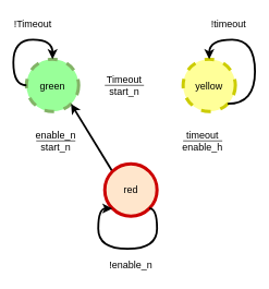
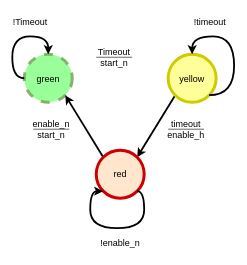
  <mxCell id="0" />
  <mxCell id="1" parent="0" />
  <mxCell id="2" value="green" style="ellipse;whiteSpace=wrap;html=1;fillColor=#99FF99;strokeColor=#82b366;strokeWidth=5;fontSize=15;dashed=1;" vertex="1" parent="1"><mxGeometry x="40" y="90" width="80" height="80" as="geometry" /></mxCell>
- <mxCell id="4" value="yellow" style="ellipse;whiteSpace=wrap;html=1;fillColor=#FFFF99;strokeColor=#CCCC00;strokeWidth=5;fontSize=15;dashed=1;" vertex="1" parent="1"><mxGeometry x="280" y="90" width="80" height="80" as="geometry" /></mxCell>
+ <mxCell id="3" style="rounded=0;orthogonalLoop=1;jettySize=auto;html=1;exitX=0;exitY=1;exitDx=0;exitDy=0;entryX=1;entryY=0;entryDx=0;entryDy=0;strokeWidth=3;fontSize=15;" edge="1" parent="1" source="4" target="6"><mxGeometry relative="1" as="geometry" /></mxCell>
+ <mxCell id="4" value="yellow" style="ellipse;whiteSpace=wrap;html=1;fillColor=#FFFF99;strokeColor=#CCCC00;strokeWidth=5;fontSize=15;" vertex="1" parent="1"><mxGeometry x="280" y="90" width="80" height="80" as="geometry" /></mxCell>
  <mxCell id="5" style="rounded=0;orthogonalLoop=1;jettySize=auto;html=1;exitX=0;exitY=0;exitDx=0;exitDy=0;entryX=1;entryY=1;entryDx=0;entryDy=0;strokeWidth=3;fontSize=15;" edge="1" parent="1" source="6" target="2"><mxGeometry relative="1" as="geometry" /></mxCell>
  <mxCell id="6" value="red" style="ellipse;whiteSpace=wrap;html=1;fillColor=#ffe6cc;strokeColor=#CC0000;strokeWidth=5;fontSize=15;" vertex="1" parent="1"><mxGeometry x="160" y="250" width="80" height="80" as="geometry" /></mxCell>
  <mxCell id="7" style="edgeStyle=orthogonalEdgeStyle;rounded=0;orthogonalLoop=1;jettySize=auto;html=1;exitX=0;exitY=0.5;exitDx=0;exitDy=0;entryX=0.5;entryY=0;entryDx=0;entryDy=0;curved=1;strokeWidth=3;fontSize=15;" edge="1" parent="1" source="2" target="2"><mxGeometry relative="1" as="geometry"><Array as="points"><mxPoint x="20" y="130" /><mxPoint x="20" y="60" /><mxPoint x="80" y="60" /></Array></mxGeometry></mxCell>
  <mxCell id="8" style="edgeStyle=orthogonalEdgeStyle;rounded=0;orthogonalLoop=1;jettySize=auto;html=1;exitX=1;exitY=1;exitDx=0;exitDy=0;entryX=0;entryY=1;entryDx=0;entryDy=0;curved=1;strokeWidth=3;fontSize=15;" edge="1" parent="1" source="6" target="6"><mxGeometry relative="1" as="geometry"><Array as="points"><mxPoint x="240" y="318" /><mxPoint x="240" y="380" /><mxPoint x="150" y="380" /><mxPoint x="150" y="318" /></Array></mxGeometry></mxCell>
  <mxCell id="9" style="edgeStyle=orthogonalEdgeStyle;rounded=0;orthogonalLoop=1;jettySize=auto;html=1;exitX=1;exitY=1;exitDx=0;exitDy=0;entryX=0.5;entryY=0;entryDx=0;entryDy=0;curved=1;strokeWidth=3;fontSize=15;" edge="1" parent="1" source="4" target="4"><mxGeometry relative="1" as="geometry"><Array as="points"><mxPoint x="390" y="158" /><mxPoint x="390" y="60" /><mxPoint x="320" y="60" /></Array></mxGeometry></mxCell>
- <mxCell id="10" value="Timeout&lt;br style=&quot;font-size: 15px;&quot;&gt;start_n" style="text;html=1;strokeColor=none;fillColor=none;align=center;verticalAlign=middle;whiteSpace=wrap;rounded=0;fontSize=15;" vertex="1" parent="1"><mxGeometry x="160" y="115" width="60" height="30" as="geometry" /></mxCell>
+ <mxCell id="10" value="Timeout&lt;br style=&quot;font-size: 15px;&quot;&gt;start_n" style="text;html=1;strokeColor=none;fillColor=none;align=center;verticalAlign=middle;whiteSpace=wrap;rounded=0;fontSize=15;" vertex="1" parent="1"><mxGeometry x="160" y="80" width="60" height="30" as="geometry" /></mxCell>
  <mxCell id="11" value="" style="endArrow=none;html=1;rounded=0;entryX=1;entryY=0.5;entryDx=0;entryDy=0;exitX=0;exitY=0.5;exitDx=0;exitDy=0;fontSize=15;" edge="1" parent="1" source="10" target="10"><mxGeometry width="50" height="50" relative="1" as="geometry"><mxPoint x="160" y="100" as="sourcePoint" /><mxPoint x="210" y="50" as="targetPoint" /></mxGeometry></mxCell>
  <mxCell id="12" value="timeout&lt;br style=&quot;font-size: 15px;&quot;&gt;enable_h" style="text;html=1;strokeColor=none;fillColor=none;align=center;verticalAlign=middle;whiteSpace=wrap;rounded=0;fontSize=15;" vertex="1" parent="1"><mxGeometry x="280" y="200" width="60" height="30" as="geometry" /></mxCell>
  <mxCell id="13" value="" style="endArrow=none;html=1;rounded=0;entryX=1;entryY=0.5;entryDx=0;entryDy=0;exitX=0;exitY=0.5;exitDx=0;exitDy=0;fontSize=15;" edge="1" source="12" target="12" parent="1"><mxGeometry width="50" height="50" relative="1" as="geometry"><mxPoint x="280" y="220" as="sourcePoint" /><mxPoint x="330" y="170" as="targetPoint" /></mxGeometry></mxCell>
  <mxCell id="14" value="enable_n&lt;br style=&quot;font-size: 15px;&quot;&gt;start_n" style="text;html=1;strokeColor=none;fillColor=none;align=center;verticalAlign=middle;whiteSpace=wrap;rounded=0;fontSize=15;" vertex="1" parent="1"><mxGeometry x="55" y="200" width="60" height="30" as="geometry" /></mxCell>
  <mxCell id="15" value="" style="endArrow=none;html=1;rounded=0;entryX=1;entryY=0.5;entryDx=0;entryDy=0;exitX=0;exitY=0.5;exitDx=0;exitDy=0;fontSize=15;" edge="1" source="14" target="14" parent="1"><mxGeometry width="50" height="50" relative="1" as="geometry"><mxPoint x="55" y="220" as="sourcePoint" /><mxPoint x="105" y="170" as="targetPoint" /></mxGeometry></mxCell>
  <mxCell id="16" value="!enable_n" style="text;html=1;strokeColor=none;fillColor=none;align=center;verticalAlign=middle;whiteSpace=wrap;rounded=0;fontSize=15;" vertex="1" parent="1"><mxGeometry x="170" y="390" width="60" height="30" as="geometry" /></mxCell>
  <mxCell id="17" value="!timeout" style="text;html=1;strokeColor=none;fillColor=none;align=center;verticalAlign=middle;whiteSpace=wrap;rounded=0;fontSize=15;" vertex="1" parent="1"><mxGeometry x="320" y="20" width="60" height="30" as="geometry" /></mxCell>
  <mxCell id="18" value="!Timeout" style="text;html=1;strokeColor=none;fillColor=none;align=center;verticalAlign=middle;whiteSpace=wrap;rounded=0;fontSize=15;" vertex="1" parent="1"><mxGeometry x="20" y="20" width="60" height="30" as="geometry" /></mxCell>
